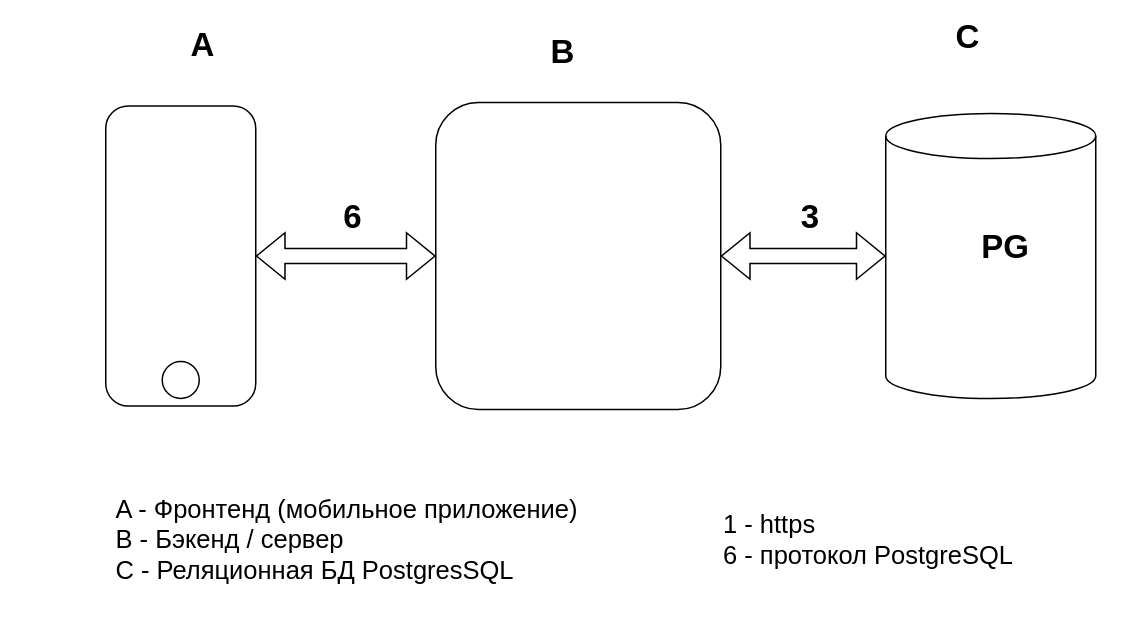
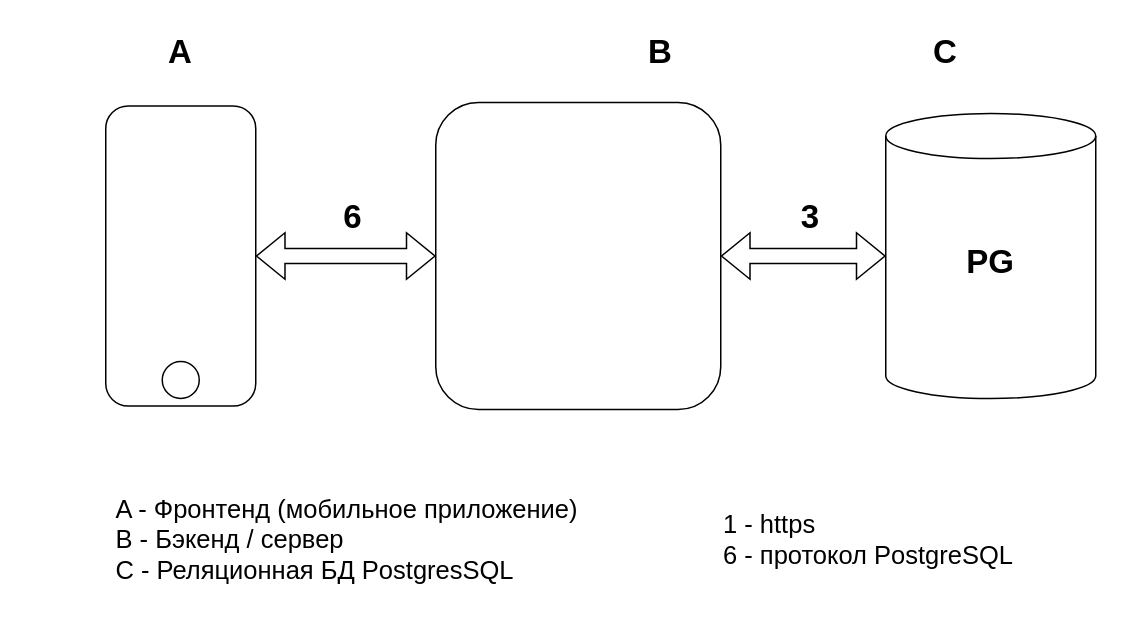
  <mxCell id="0" />
  <mxCell id="1" parent="0" />
  <mxCell id="2" value="" style="shape=cylinder3;whiteSpace=wrap;html=1;boundedLbl=1;backgroundOutline=1;size=15;" parent="1" vertex="1"><mxGeometry x="590" y="75" width="140" height="190" as="geometry" /></mxCell>
  <mxCell id="3" value="" style="rounded=1;whiteSpace=wrap;html=1;rotation=90;" parent="1" vertex="1"><mxGeometry x="20" y="120" width="200" height="100" as="geometry" /></mxCell>
  <mxCell id="4" value="" style="ellipse;whiteSpace=wrap;html=1;aspect=fixed;" parent="1" vertex="1"><mxGeometry x="107.67" y="240.34" width="24.66" height="24.66" as="geometry" /></mxCell>
  <mxCell id="5" value="" style="rounded=1;whiteSpace=wrap;html=1;" parent="1" vertex="1"><mxGeometry x="290" y="67.67" width="190" height="204.66" as="geometry" /></mxCell>
- <mxCell id="6" value="A" style="text;html=1;strokeColor=none;fillColor=none;align=center;verticalAlign=middle;whiteSpace=wrap;rounded=0;fontStyle=1;fontSize=22;" parent="1" vertex="1"><mxGeometry x="105" y="15" width="60" height="30" as="geometry" /></mxCell>
- <mxCell id="7" value="B" style="text;html=1;strokeColor=none;fillColor=none;align=center;verticalAlign=middle;whiteSpace=wrap;rounded=0;fontStyle=1;fontSize=22;" parent="1" vertex="1"><mxGeometry x="345" y="20" width="60" height="30" as="geometry" /></mxCell>
- <mxCell id="8" value="C" style="text;html=1;strokeColor=none;fillColor=none;align=center;verticalAlign=middle;whiteSpace=wrap;rounded=0;fontStyle=1;fontSize=22;" parent="1" vertex="1"><mxGeometry x="615" y="10" width="60" height="30" as="geometry" /></mxCell>
+ <mxCell id="6" value="A" style="text;html=1;strokeColor=none;fillColor=none;align=center;verticalAlign=middle;whiteSpace=wrap;rounded=0;fontStyle=1;fontSize=22;" parent="1" vertex="1"><mxGeometry x="90" y="20" width="60" height="30" as="geometry" /></mxCell>
+ <mxCell id="7" value="B" style="text;html=1;strokeColor=none;fillColor=none;align=center;verticalAlign=middle;whiteSpace=wrap;rounded=0;fontStyle=1;fontSize=22;" parent="1" vertex="1"><mxGeometry x="410" y="20" width="60" height="30" as="geometry" /></mxCell>
+ <mxCell id="8" value="C" style="text;html=1;strokeColor=none;fillColor=none;align=center;verticalAlign=middle;whiteSpace=wrap;rounded=0;fontStyle=1;fontSize=22;" parent="1" vertex="1"><mxGeometry x="600" y="20" width="60" height="30" as="geometry" /></mxCell>
  <mxCell id="9" value="" style="shape=flexArrow;endArrow=classic;startArrow=classic;html=1;rounded=0;fontSize=22;exitX=0.5;exitY=0;exitDx=0;exitDy=0;entryX=0;entryY=0.5;entryDx=0;entryDy=0;" parent="1" source="3" target="5" edge="1"><mxGeometry width="100" height="100" relative="1" as="geometry"><mxPoint x="170" y="170" as="sourcePoint" /><mxPoint x="280" y="170" as="targetPoint" /></mxGeometry></mxCell>
  <mxCell id="10" value="" style="shape=flexArrow;endArrow=classic;startArrow=classic;html=1;rounded=0;fontSize=22;entryX=0;entryY=0.5;entryDx=0;entryDy=0;entryPerimeter=0;exitX=1;exitY=0.5;exitDx=0;exitDy=0;" parent="1" source="5" target="2" edge="1"><mxGeometry width="100" height="100" relative="1" as="geometry"><mxPoint x="340" y="250" as="sourcePoint" /><mxPoint x="440" y="150" as="targetPoint" /></mxGeometry></mxCell>
  <mxCell id="11" value="&lt;b&gt;6&lt;/b&gt;" style="text;html=1;strokeColor=none;fillColor=none;align=center;verticalAlign=middle;whiteSpace=wrap;rounded=0;fontSize=22;" parent="1" vertex="1"><mxGeometry x="205" y="130" width="60" height="30" as="geometry" /></mxCell>
  <mxCell id="12" value="&lt;b&gt;3&lt;/b&gt;" style="text;html=1;strokeColor=none;fillColor=none;align=center;verticalAlign=middle;whiteSpace=wrap;rounded=0;fontSize=22;" parent="1" vertex="1"><mxGeometry x="510" y="130" width="60" height="30" as="geometry" /></mxCell>
- <mxCell id="13" value="PG" style="text;html=1;strokeColor=none;fillColor=none;align=center;verticalAlign=middle;whiteSpace=wrap;rounded=0;fontSize=22;fontStyle=1" parent="1" vertex="1"><mxGeometry x="640" y="150" width="60" height="30" as="geometry" /></mxCell>
+ <mxCell id="13" value="PG" style="text;html=1;strokeColor=none;fillColor=none;align=center;verticalAlign=middle;whiteSpace=wrap;rounded=0;fontSize=22;fontStyle=1" parent="1" vertex="1"><mxGeometry x="630" width="60" height="30" as="geometry" y="160" /></mxCell>
  <mxCell id="14" value="&lt;font style=&quot;font-size: 17px;&quot;&gt;A - Фронтенд (мобильное приложение)&lt;/font&gt;&lt;div style=&quot;font-size: 17px;&quot;&gt;&lt;font style=&quot;font-size: 17px;&quot;&gt;B - Бэкенд / сервер&lt;/font&gt;&lt;/div&gt;&lt;div style=&quot;font-size: 17px;&quot;&gt;&lt;font style=&quot;font-size: 17px;&quot;&gt;C - Реляционная БД&amp;nbsp;&lt;/font&gt;&lt;span style=&quot;background-color: initial;&quot;&gt;PostgresSQL&lt;/span&gt;&lt;/div&gt;" style="text;html=1;align=left;verticalAlign=middle;resizable=0;points=[];autosize=1;strokeColor=none;fillColor=none;" parent="1" vertex="1"><mxGeometry x="75" y="325" width="330" height="70" as="geometry" /></mxCell>
  <mxCell id="15" value="&lt;font style=&quot;font-size: 17px; background-color: initial;&quot;&gt;1 - https&lt;/font&gt;&lt;div&gt;&lt;font style=&quot;font-size: 17px; background-color: initial;&quot;&gt;6 - протокол PostgreSQL&lt;/font&gt;&lt;/div&gt;" style="text;html=1;align=left;verticalAlign=middle;resizable=0;points=[];autosize=1;strokeColor=none;fillColor=none;" parent="1" vertex="1"><mxGeometry x="480" y="335" width="220" height="50" as="geometry" /></mxCell>
